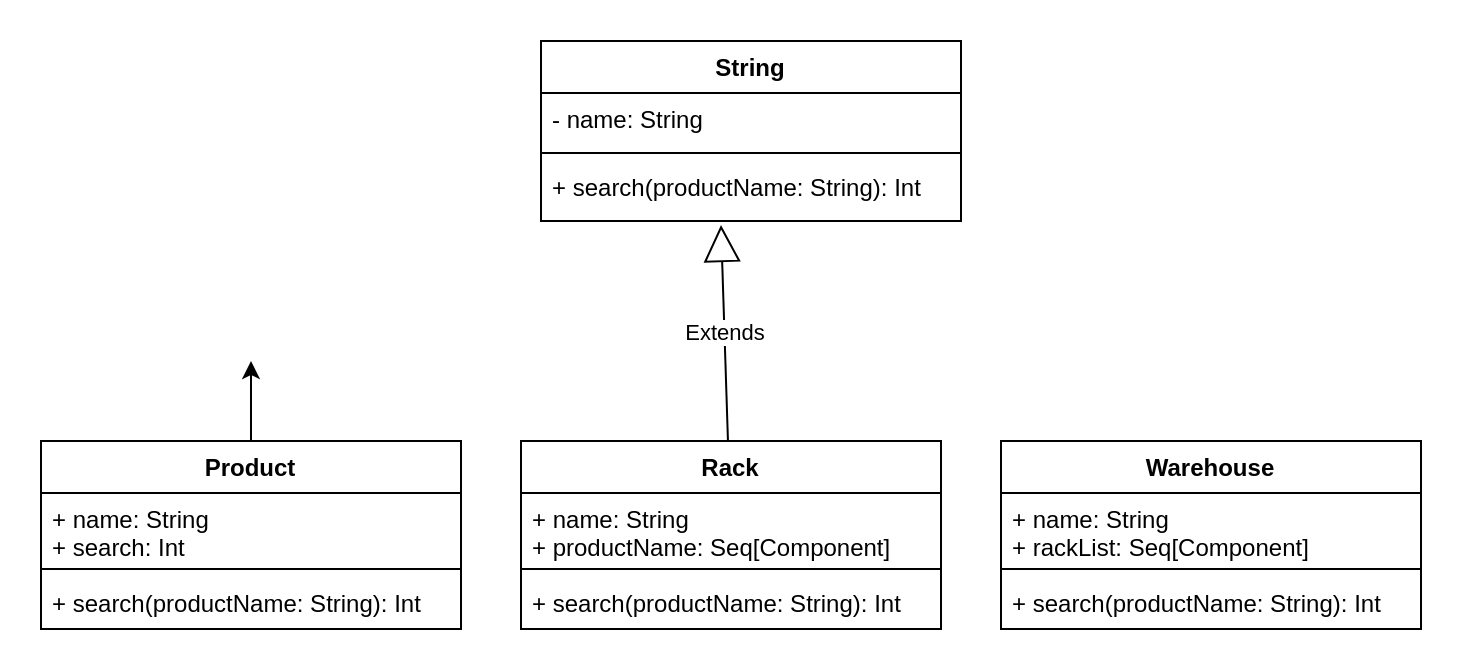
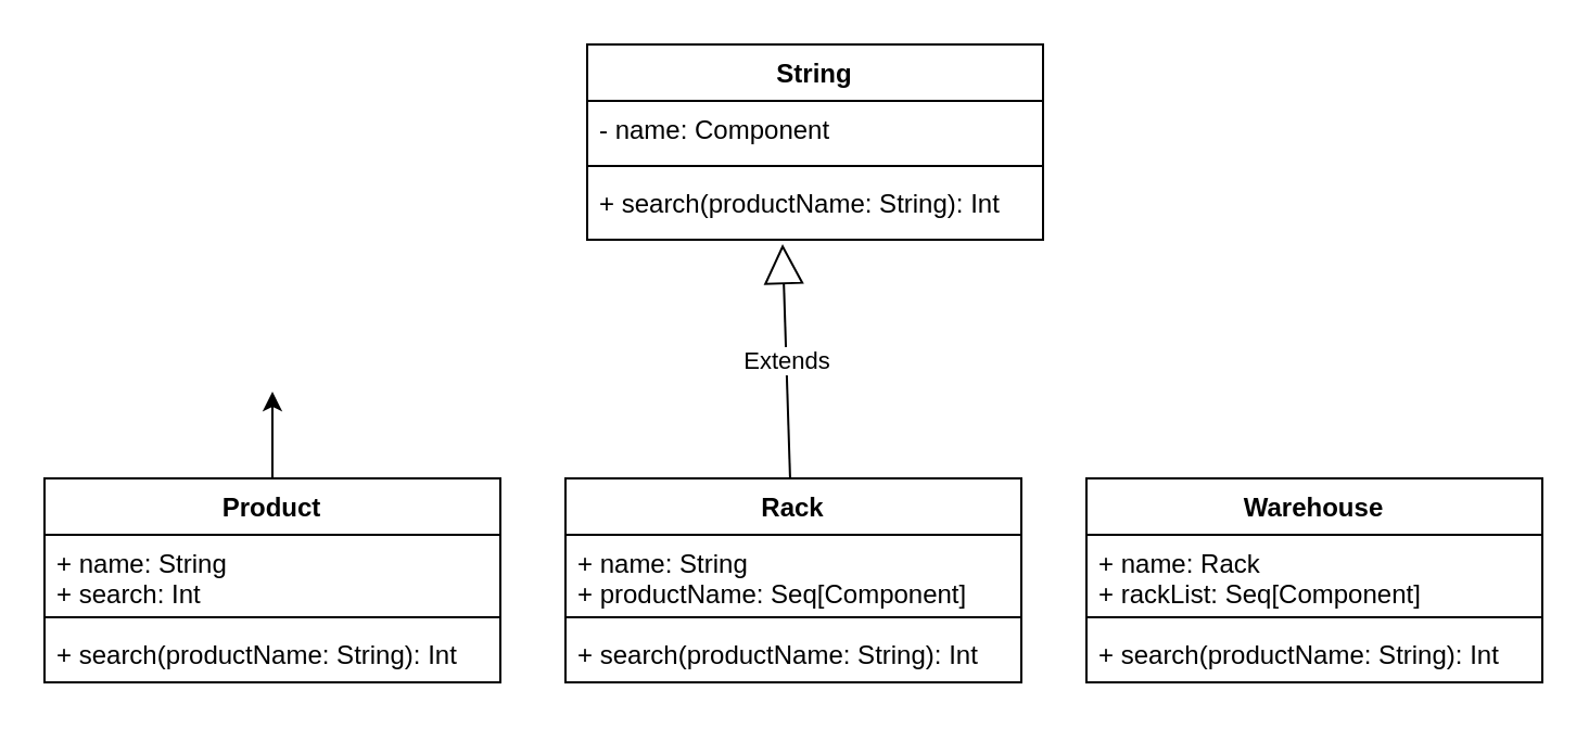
  <mxCell id="0" />
  <mxCell id="1" parent="0" />
  <mxCell id="2" value="String" style="swimlane;fontStyle=1;align=center;verticalAlign=top;childLayout=stackLayout;horizontal=1;startSize=26;horizontalStack=0;resizeParent=1;resizeParentMax=0;resizeLast=0;collapsible=1;marginBottom=0;" parent="1" vertex="1"><mxGeometry x="270" y="20" width="210" height="90" as="geometry" /></mxCell>
- <mxCell id="3" value="- name: String" style="text;strokeColor=none;fillColor=none;align=left;verticalAlign=top;spacingLeft=4;spacingRight=4;overflow=hidden;rotatable=0;points=[[0,0.5],[1,0.5]];portConstraint=eastwest;" parent="2" vertex="1"><mxGeometry y="26" width="210" height="26" as="geometry" /></mxCell>
+ <mxCell id="3" value="- name: Component" style="text;strokeColor=none;fillColor=none;align=left;verticalAlign=top;spacingLeft=4;spacingRight=4;overflow=hidden;rotatable=0;points=[[0,0.5],[1,0.5]];portConstraint=eastwest;" parent="2" vertex="1"><mxGeometry y="26" width="210" height="26" as="geometry" /></mxCell>
  <mxCell id="4" value="" style="line;strokeWidth=1;fillColor=none;align=left;verticalAlign=middle;spacingTop=-1;spacingLeft=3;spacingRight=3;rotatable=0;labelPosition=right;points=[];portConstraint=eastwest;" parent="2" vertex="1"><mxGeometry y="52" width="210" height="8" as="geometry" /></mxCell>
  <mxCell id="5" value="+ search(productName: String): Int" style="text;strokeColor=none;fillColor=none;align=left;verticalAlign=top;spacingLeft=4;spacingRight=4;overflow=hidden;rotatable=0;points=[[0,0.5],[1,0.5]];portConstraint=eastwest;" parent="2" vertex="1"><mxGeometry y="60" width="210" height="30" as="geometry" /></mxCell>
  <mxCell id="6" style="edgeStyle=orthogonalEdgeStyle;rounded=0;orthogonalLoop=1;jettySize=auto;html=1;" parent="1" source="7" edge="1"><mxGeometry relative="1" as="geometry"><mxPoint x="125" y="180" as="targetPoint" /></mxGeometry></mxCell>
  <mxCell id="7" value="Product" style="swimlane;fontStyle=1;align=center;verticalAlign=top;childLayout=stackLayout;horizontal=1;startSize=26;horizontalStack=0;resizeParent=1;resizeParentMax=0;resizeLast=0;collapsible=1;marginBottom=0;" parent="1" vertex="1"><mxGeometry x="20" y="220" width="210" height="94" as="geometry" /></mxCell>
  <mxCell id="8" value="+ name: String&#10;+ search: Int" style="text;strokeColor=none;fillColor=none;align=left;verticalAlign=top;spacingLeft=4;spacingRight=4;overflow=hidden;rotatable=0;points=[[0,0.5],[1,0.5]];portConstraint=eastwest;" parent="7" vertex="1"><mxGeometry y="26" width="210" height="34" as="geometry" /></mxCell>
  <mxCell id="9" value="" style="line;strokeWidth=1;fillColor=none;align=left;verticalAlign=middle;spacingTop=-1;spacingLeft=3;spacingRight=3;rotatable=0;labelPosition=right;points=[];portConstraint=eastwest;" parent="7" vertex="1"><mxGeometry y="60" width="210" height="8" as="geometry" /></mxCell>
  <mxCell id="10" value="+ search(productName: String): Int" style="text;strokeColor=none;fillColor=none;align=left;verticalAlign=top;spacingLeft=4;spacingRight=4;overflow=hidden;rotatable=0;points=[[0,0.5],[1,0.5]];portConstraint=eastwest;" parent="7" vertex="1"><mxGeometry y="68" width="210" height="26" as="geometry" /></mxCell>
  <mxCell id="11" value="Rack" style="swimlane;fontStyle=1;align=center;verticalAlign=top;childLayout=stackLayout;horizontal=1;startSize=26;horizontalStack=0;resizeParent=1;resizeParentMax=0;resizeLast=0;collapsible=1;marginBottom=0;" parent="1" vertex="1"><mxGeometry x="260" y="220" width="210" height="94" as="geometry" /></mxCell>
  <mxCell id="12" value="+ name: String&#10;+ productName: Seq[Component]" style="text;strokeColor=none;fillColor=none;align=left;verticalAlign=top;spacingLeft=4;spacingRight=4;overflow=hidden;rotatable=0;points=[[0,0.5],[1,0.5]];portConstraint=eastwest;" parent="11" vertex="1"><mxGeometry y="26" width="210" height="34" as="geometry" /></mxCell>
  <mxCell id="13" value="" style="line;strokeWidth=1;fillColor=none;align=left;verticalAlign=middle;spacingTop=-1;spacingLeft=3;spacingRight=3;rotatable=0;labelPosition=right;points=[];portConstraint=eastwest;" parent="11" vertex="1"><mxGeometry y="60" width="210" height="8" as="geometry" /></mxCell>
  <mxCell id="14" value="+ search(productName: String): Int" style="text;strokeColor=none;fillColor=none;align=left;verticalAlign=top;spacingLeft=4;spacingRight=4;overflow=hidden;rotatable=0;points=[[0,0.5],[1,0.5]];portConstraint=eastwest;" parent="11" vertex="1"><mxGeometry y="68" width="210" height="26" as="geometry" /></mxCell>
  <mxCell id="15" value="Warehouse" style="swimlane;fontStyle=1;align=center;verticalAlign=top;childLayout=stackLayout;horizontal=1;startSize=26;horizontalStack=0;resizeParent=1;resizeParentMax=0;resizeLast=0;collapsible=1;marginBottom=0;" parent="1" vertex="1"><mxGeometry x="500" y="220" width="210" height="94" as="geometry" /></mxCell>
- <mxCell id="16" value="+ name: String&#10;+ rackList: Seq[Component]" style="text;strokeColor=none;fillColor=none;align=left;verticalAlign=top;spacingLeft=4;spacingRight=4;overflow=hidden;rotatable=0;points=[[0,0.5],[1,0.5]];portConstraint=eastwest;" parent="15" vertex="1"><mxGeometry y="26" width="210" height="34" as="geometry" /></mxCell>
+ <mxCell id="16" value="+ name: Rack&#10;+ rackList: Seq[Component]" style="text;strokeColor=none;fillColor=none;align=left;verticalAlign=top;spacingLeft=4;spacingRight=4;overflow=hidden;rotatable=0;points=[[0,0.5],[1,0.5]];portConstraint=eastwest;" parent="15" vertex="1"><mxGeometry y="26" width="210" height="34" as="geometry" /></mxCell>
  <mxCell id="17" value="" style="line;strokeWidth=1;fillColor=none;align=left;verticalAlign=middle;spacingTop=-1;spacingLeft=3;spacingRight=3;rotatable=0;labelPosition=right;points=[];portConstraint=eastwest;" parent="15" vertex="1"><mxGeometry y="60" width="210" height="8" as="geometry" /></mxCell>
  <mxCell id="18" value="+ search(productName: String): Int" style="text;strokeColor=none;fillColor=none;align=left;verticalAlign=top;spacingLeft=4;spacingRight=4;overflow=hidden;rotatable=0;points=[[0,0.5],[1,0.5]];portConstraint=eastwest;" parent="15" vertex="1"><mxGeometry y="68" width="210" height="26" as="geometry" /></mxCell>
  <mxCell id="19" value="Extends" style="endArrow=block;endSize=16;endFill=0;html=1;" parent="1" source="11" edge="1"><mxGeometry width="160" relative="1" as="geometry"><mxPoint x="270" y="380" as="sourcePoint" /><mxPoint x="360" y="112" as="targetPoint" /></mxGeometry></mxCell>
